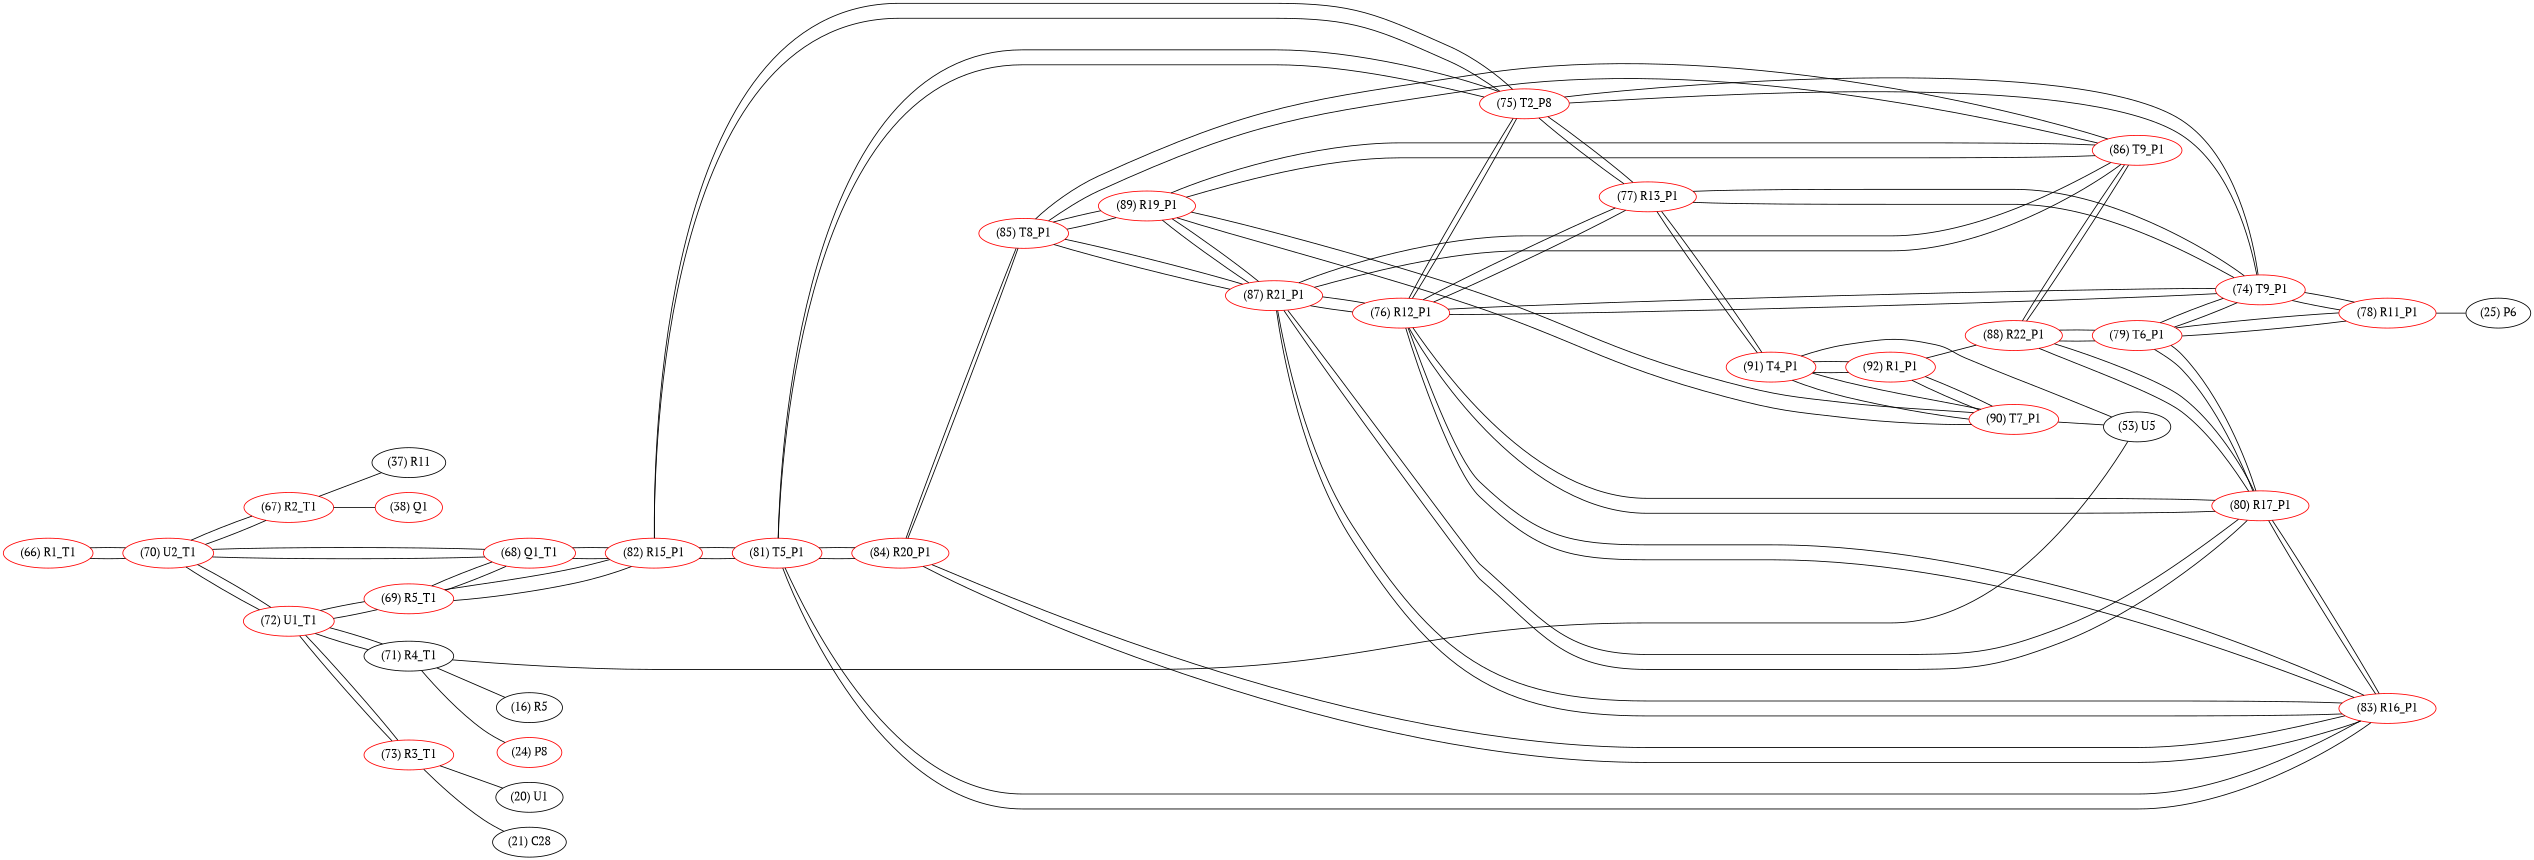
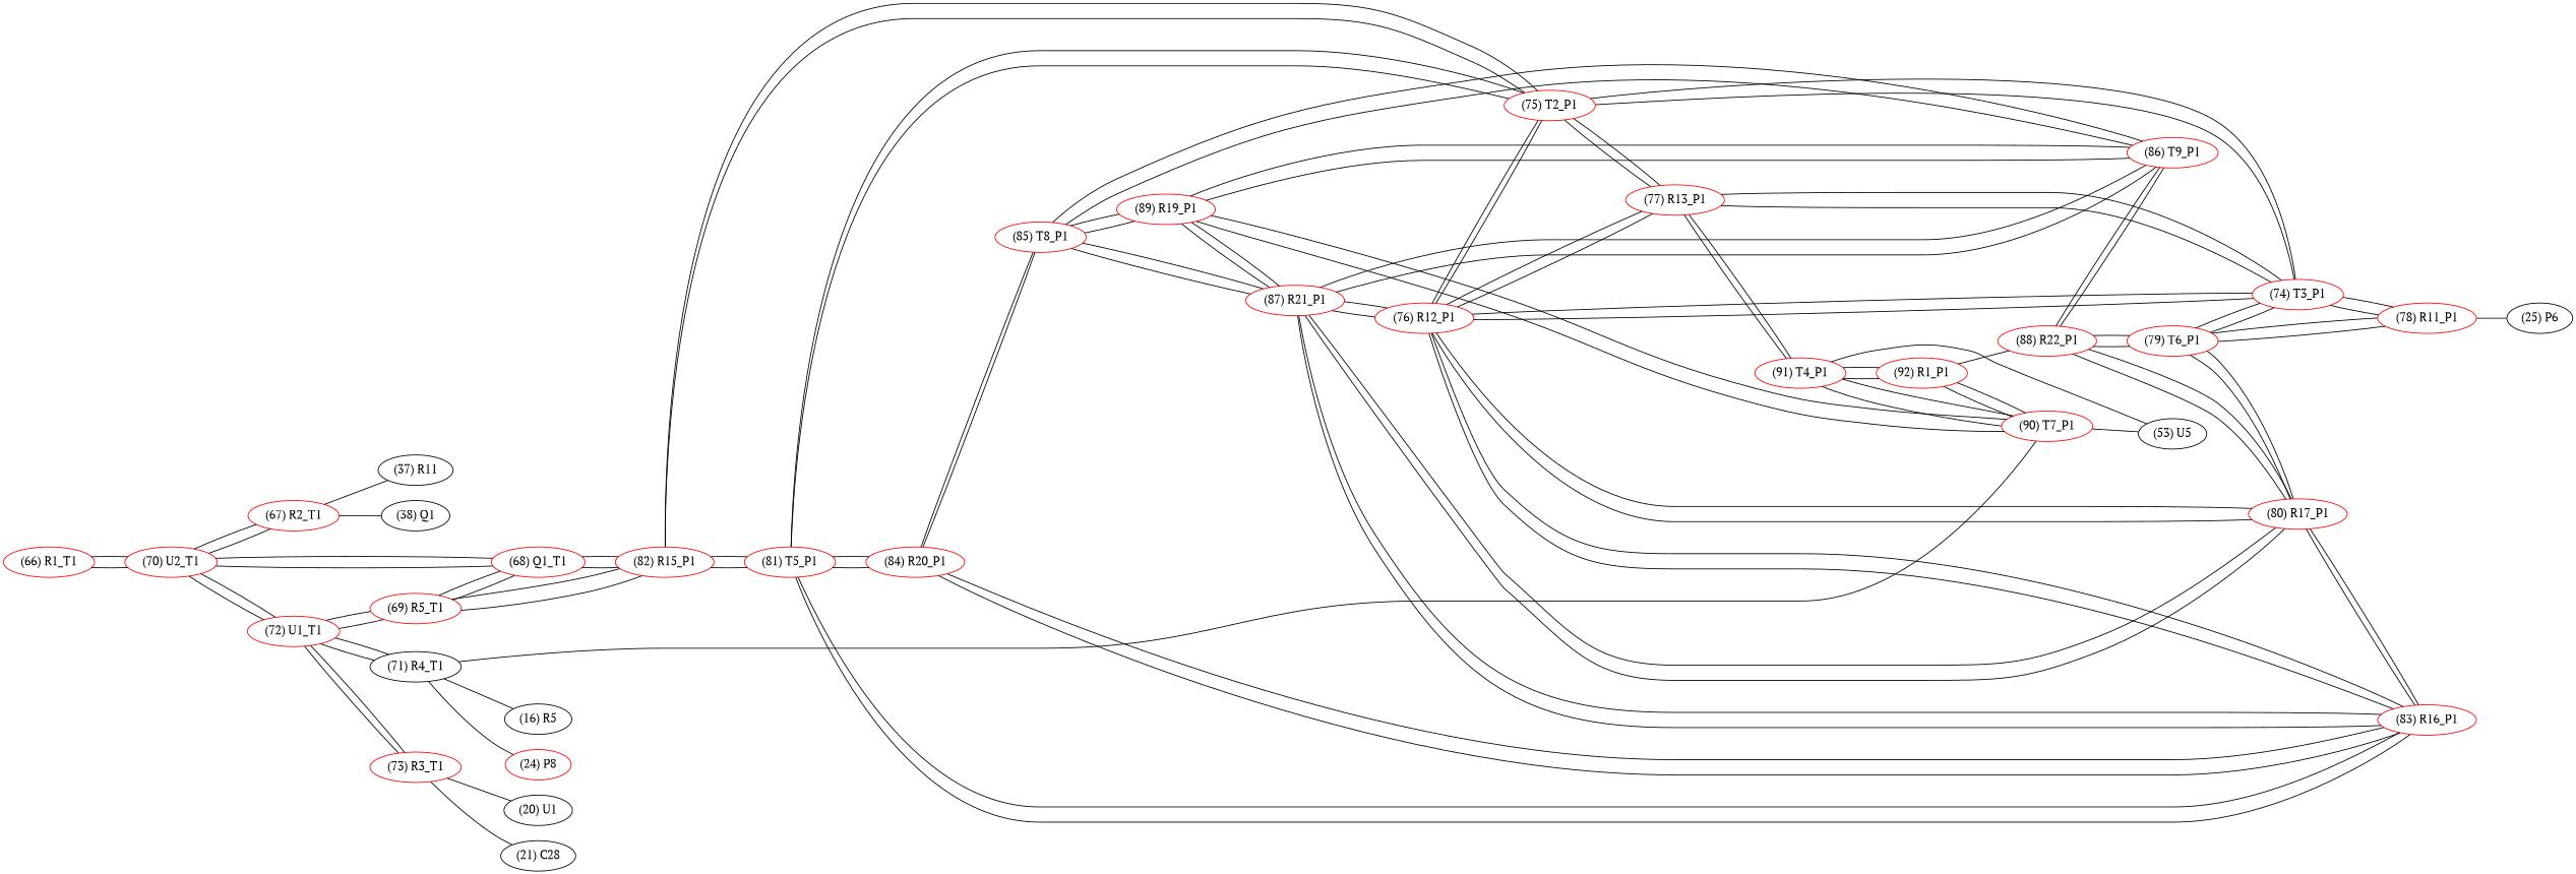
  graph {
    fontname="PT Serif"
    rankdir=LR
    node [color=red fontname="PT Serif"]
    edge [fontname="PT Serif"]
    n1 [label="(66) R1_T1"]
    n2 [label="(70) U2_T1"]
    n3 [label="(53) U5" color=""]
    n4 [label="(67) R2_T1"]
    n5 [label="(68) Q1_T1"]
    n6 [label="(72) U1_T1"]
    n7 [label="(37) R11" color=""]
-   n8 [label="(38) Q1"]
+   n8 [label="(38) Q1" color=""]
    n9 [label="(82) R15_P1"]
    n10 [label="(69) R5_T1"]
    n11 [color=black label="(71) R4_T1"]
    n12 [label="(73) R3_T1"]
-   n13 [label="(75) T2_P8"]
+   n13 [label="(75) T2_P1"]
    n14 [label="(81) T5_P1"]
-   n15 [label="(74) T9_P1"]
+   n15 [label="(74) T3_P1"]
    n16 [label="(77) R13_P1"]
    n17 [label="(76) R12_P1"]
    n18 [label="(83) R16_P1"]
    n19 [label="(84) R20_P1"]
    n20 [label="(16) R5" color=""]
    n21 [label="(24) P8"]
    n22 [label="(20) U1" color=""]
    n23 [label="(21) C28" color=""]
    n24 [label="(78) R11_P1"]
    n25 [label="(79) T6_P1"]
    n26 [label="(25) P6" color=""]
    n27 [label="(80) R17_P1"]
    n28 [label="(88) R22_P1"]
    n29 [label="(91) T4_P1"]
    n30 [label="(87) R21_P1"]
    n31 [label="(86) T9_P1"]
    n32 [label="(90) T7_P1"]
    n33 [label="(92) R1_P1"]
    n34 [label="(85) T8_P1"]
    n35 [label="(89) R19_P1"]
    n1 -- n2
    n2 -- n1
    n2 -- n4
    n2 -- n5
    n2 -- n6
    n4 -- n2
    n4 -- n7
    n4 -- n8
    n5 -- n2
    n5 -- n9
    n5 -- n10
    n6 -- n2
    n6 -- n10
    n6 -- n11
    n6 -- n12
    n9 -- n5
    n9 -- n10
    n9 -- n13
    n9 -- n14
    n10 -- n5
    n10 -- n6
    n10 -- n9
-   n11 -- n3
+   n11 -- n32
    n11 -- n6
    n11 -- n20
    n11 -- n21
    n12 -- n6
    n12 -- n22
    n12 -- n23
    n13 -- n9
    n13 -- n14
    n13 -- n15
    n13 -- n16
    n13 -- n17
    n14 -- n9
    n14 -- n13
    n14 -- n18
    n14 -- n19
    n15 -- n13
    n15 -- n16
    n15 -- n17
    n15 -- n24
    n15 -- n25
    n16 -- n13
    n16 -- n15
    n16 -- n17
    n16 -- n29
    n17 -- n13
    n17 -- n15
    n17 -- n16
    n17 -- n18
    n17 -- n27
    n17 -- n30
    n18 -- n14
    n18 -- n17
    n18 -- n19
    n18 -- n27
    n18 -- n30
    n19 -- n14
    n19 -- n18
    n19 -- n34
    n24 -- n15
    n24 -- n25
    n24 -- n26
    n25 -- n15
    n25 -- n24
    n25 -- n27
    n25 -- n28
    n27 -- n17
    n27 -- n18
    n27 -- n25
    n27 -- n28
    n27 -- n30
    n28 -- n25
    n28 -- n27
    n28 -- n31
    n29 -- n3
    n29 -- n16
    n29 -- n32
    n29 -- n33
    n30 -- n17
    n30 -- n18
    n30 -- n27
    n30 -- n31
    n30 -- n34
    n30 -- n35
    n31 -- n28
    n31 -- n30
    n31 -- n34
    n31 -- n35
    n32 -- n3
    n32 -- n29
    n32 -- n33
    n32 -- n35
    n33 -- n28
    n33 -- n29
    n33 -- n32
    n34 -- n19
    n34 -- n30
    n34 -- n31
    n34 -- n35
    n35 -- n30
    n35 -- n31
    n35 -- n32
    n35 -- n34
  }
